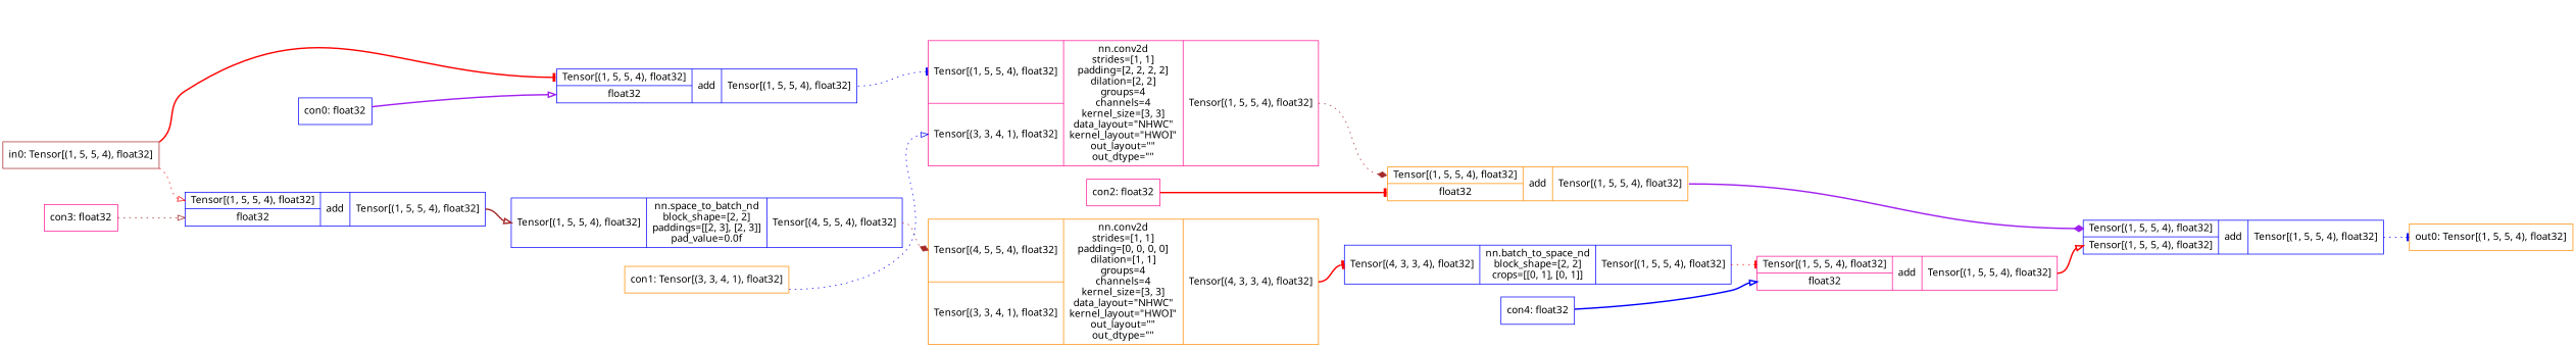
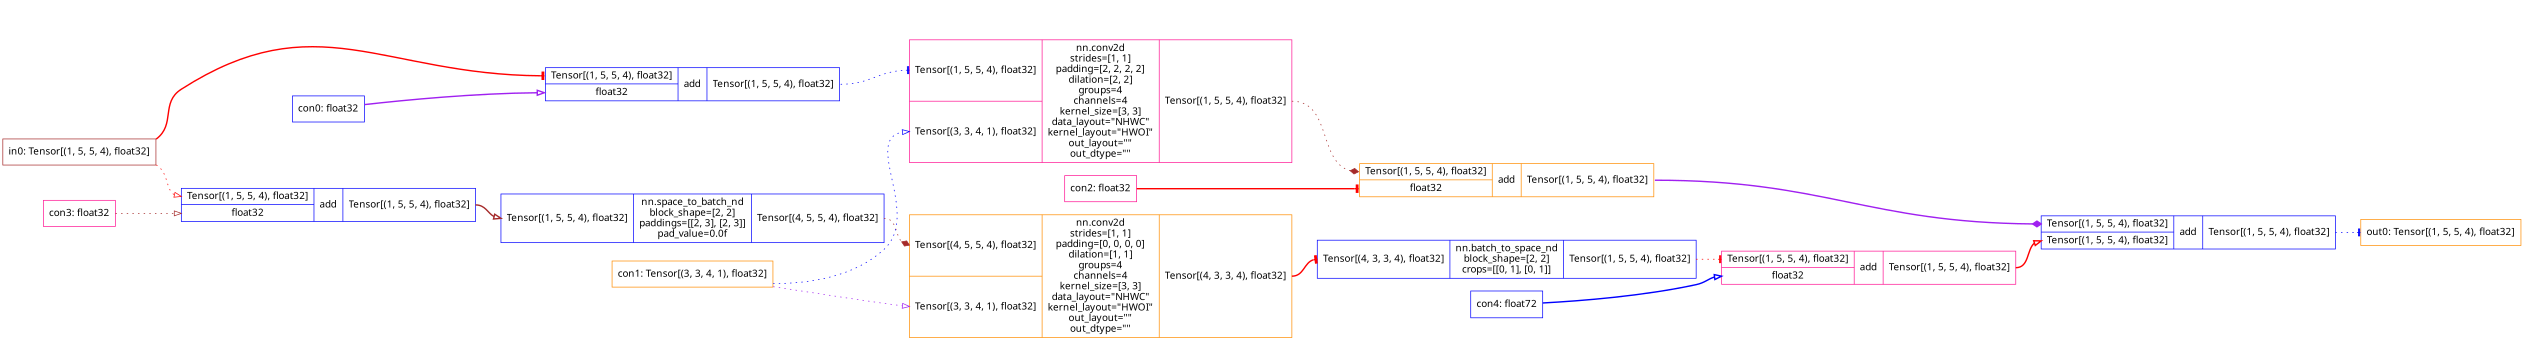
  digraph {
    rankdir=LR
    node [color=blue fontname="Linux Biolinum O" shape=record]
    edge [arrowhead=onormal color=red headport=i0 style=dotted tailport=o0]
    n1 [color=brown label="in0: Tensor[(1, 5, 5, 4), float32]"]
    n2 [label="{{<i0>Tensor[(1, 5, 5, 4), float32]|<i1>float32}|add\n|{<o0>Tensor[(1, 5, 5, 4), float32]}}"]
    n3 [label="{{<i0>Tensor[(1, 5, 5, 4), float32]|<i1>float32}|add\n|{<o0>Tensor[(1, 5, 5, 4), float32]}}"]
    n4 [color=deeppink label="{{<i0>Tensor[(1, 5, 5, 4), float32]|<i1>Tensor[(3, 3, 4, 1), float32]}|nn.conv2d\nstrides=[1, 1]\npadding=[2, 2, 2, 2]\ndilation=[2, 2]\ngroups=4\nchannels=4\nkernel_size=[3, 3]\ndata_layout=\"NHWC\"\nkernel_layout=\"HWOI\"\nout_layout=\"\"\nout_dtype=\"\"|{<o0>Tensor[(1, 5, 5, 4), float32]}}"]
    n5 [label="{{<i0>Tensor[(1, 5, 5, 4), float32]}|nn.space_to_batch_nd\nblock_shape=[2, 2]\npaddings=[[2, 3], [2, 3]]\npad_value=0.0f|{<o0>Tensor[(4, 5, 5, 4), float32]}}"]
    n6 [label="con0: float32"]
    n7 [color=darkorange label="{{<i0>Tensor[(1, 5, 5, 4), float32]|<i1>float32}|add\n|{<o0>Tensor[(1, 5, 5, 4), float32]}}"]
    n8 [color=darkorange label="con1: Tensor[(3, 3, 4, 1), float32]"]
    n9 [color=darkorange label="{{<i0>Tensor[(4, 5, 5, 4), float32]|<i1>Tensor[(3, 3, 4, 1), float32]}|nn.conv2d\nstrides=[1, 1]\npadding=[0, 0, 0, 0]\ndilation=[1, 1]\ngroups=4\nchannels=4\nkernel_size=[3, 3]\ndata_layout=\"NHWC\"\nkernel_layout=\"HWOI\"\nout_layout=\"\"\nout_dtype=\"\"|{<o0>Tensor[(4, 3, 3, 4), float32]}}"]
    n10 [label="{{<i0>Tensor[(4, 3, 3, 4), float32]}|nn.batch_to_space_nd\nblock_shape=[2, 2]\ncrops=[[0, 1], [0, 1]]|{<o0>Tensor[(1, 5, 5, 4), float32]}}"]
    n11 [label="{{<i0>Tensor[(1, 5, 5, 4), float32]|<i1>Tensor[(1, 5, 5, 4), float32]}|add\n|{<o0>Tensor[(1, 5, 5, 4), float32]}}"]
    n12 [color=deeppink label="con2: float32"]
    n13 [color=darkorange label="out0: Tensor[(1, 5, 5, 4), float32]"]
    n14 [color=deeppink label="con3: float32"]
    n15 [color=deeppink label="{{<i0>Tensor[(1, 5, 5, 4), float32]|<i1>float32}|add\n|{<o0>Tensor[(1, 5, 5, 4), float32]}}"]
-   n16 [label="con4: float32"]
+   n16 [label="con4: float72"]
    n1 -> n2 [arrowhead=tee style=bold]
    n1 -> n3
    n2 -> n4 [arrowhead=tee color=blue]
    n3 -> n5 [color=brown style=bold]
    n4 -> n7 [arrowhead=diamond color=brown]
    n5 -> n9 [arrowhead=diamond color=brown]
    n6 -> n2 [color=purple headport=i1 style=bold]
    n7 -> n11 [arrowhead=diamond color=purple style=bold]
    n8 -> n4 [color=blue headport=i1]
+   n8 -> n9 [color=purple headport=i1]
    n9 -> n10 [arrowhead=tee style=bold]
    n10 -> n15 [arrowhead=tee]
    n11 -> n13 [arrowhead=tee color=blue]
    n12 -> n7 [arrowhead=tee headport=i1 style=bold]
    n14 -> n3 [color=brown headport=i1]
    n15 -> n11 [headport=i1 style=bold]
    n16 -> n15 [color=blue headport=i1 style=bold]
  }
